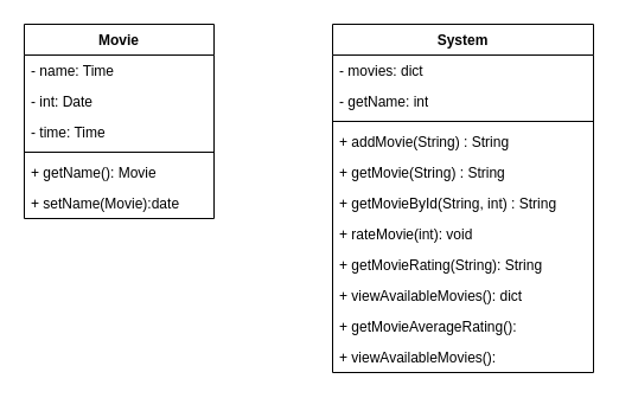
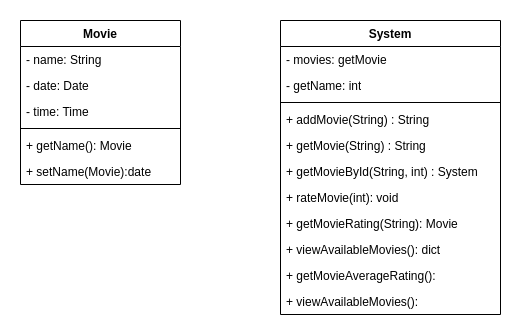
  <mxCell id="0" />
  <mxCell id="1" parent="0" />
  <mxCell id="2" value="System" style="swimlane;fontStyle=1;align=center;verticalAlign=top;childLayout=stackLayout;horizontal=1;startSize=26;horizontalStack=0;resizeParent=1;resizeParentMax=0;resizeLast=0;collapsible=1;marginBottom=0;whiteSpace=wrap;html=1;" vertex="1" parent="1"><mxGeometry x="280" y="20" width="220" height="294" as="geometry" /></mxCell>
- <mxCell id="3" value="- movies: dict" style="text;strokeColor=none;fillColor=none;align=left;verticalAlign=top;spacingLeft=4;spacingRight=4;overflow=hidden;rotatable=0;points=[[0,0.5],[1,0.5]];portConstraint=eastwest;whiteSpace=wrap;html=1;" vertex="1" parent="2"><mxGeometry y="26" width="220" height="26" as="geometry" /></mxCell>
+ <mxCell id="3" value="- movies: getMovie" style="text;strokeColor=none;fillColor=none;align=left;verticalAlign=top;spacingLeft=4;spacingRight=4;overflow=hidden;rotatable=0;points=[[0,0.5],[1,0.5]];portConstraint=eastwest;whiteSpace=wrap;html=1;" vertex="1" parent="2"><mxGeometry y="26" width="220" height="26" as="geometry" /></mxCell>
  <mxCell id="4" value="- getName: int" style="text;strokeColor=none;fillColor=none;align=left;verticalAlign=top;spacingLeft=4;spacingRight=4;overflow=hidden;rotatable=0;points=[[0,0.5],[1,0.5]];portConstraint=eastwest;whiteSpace=wrap;html=1;" vertex="1" parent="2"><mxGeometry y="52" width="220" height="26" as="geometry" /></mxCell>
  <mxCell id="5" value="" style="line;strokeWidth=1;fillColor=none;align=left;verticalAlign=middle;spacingTop=-1;spacingLeft=3;spacingRight=3;rotatable=0;labelPosition=right;points=[];portConstraint=eastwest;strokeColor=inherit;" vertex="1" parent="2"><mxGeometry y="78" width="220" height="8" as="geometry" /></mxCell>
  <mxCell id="6" value="+ addMovie(String) : String&amp;nbsp;" style="text;strokeColor=none;fillColor=none;align=left;verticalAlign=top;spacingLeft=4;spacingRight=4;overflow=hidden;rotatable=0;points=[[0,0.5],[1,0.5]];portConstraint=eastwest;whiteSpace=wrap;html=1;" vertex="1" parent="2"><mxGeometry y="86" width="220" height="26" as="geometry" /></mxCell>
  <mxCell id="7" value="+ getMovie(String) : String" style="text;strokeColor=none;fillColor=none;align=left;verticalAlign=top;spacingLeft=4;spacingRight=4;overflow=hidden;rotatable=0;points=[[0,0.5],[1,0.5]];portConstraint=eastwest;whiteSpace=wrap;html=1;" vertex="1" parent="2"><mxGeometry y="112" width="220" height="26" as="geometry" /></mxCell>
- <mxCell id="8" value="+ getMovieById(String, int) : String" style="text;strokeColor=none;fillColor=none;align=left;verticalAlign=top;spacingLeft=4;spacingRight=4;overflow=hidden;rotatable=0;points=[[0,0.5],[1,0.5]];portConstraint=eastwest;whiteSpace=wrap;html=1;" vertex="1" parent="2"><mxGeometry y="138" width="220" height="26" as="geometry" /></mxCell>
+ <mxCell id="8" value="+ getMovieById(String, int) : System" style="text;strokeColor=none;fillColor=none;align=left;verticalAlign=top;spacingLeft=4;spacingRight=4;overflow=hidden;rotatable=0;points=[[0,0.5],[1,0.5]];portConstraint=eastwest;whiteSpace=wrap;html=1;" vertex="1" parent="2"><mxGeometry y="138" width="220" height="26" as="geometry" /></mxCell>
  <mxCell id="9" value="+ rateMovie(int): void" style="text;strokeColor=none;fillColor=none;align=left;verticalAlign=top;spacingLeft=4;spacingRight=4;overflow=hidden;rotatable=0;points=[[0,0.5],[1,0.5]];portConstraint=eastwest;whiteSpace=wrap;html=1;" vertex="1" parent="2"><mxGeometry y="164" width="220" height="26" as="geometry" /></mxCell>
- <mxCell id="10" value="+ getMovieRating(String): String" style="text;strokeColor=none;fillColor=none;align=left;verticalAlign=top;spacingLeft=4;spacingRight=4;overflow=hidden;rotatable=0;points=[[0,0.5],[1,0.5]];portConstraint=eastwest;whiteSpace=wrap;html=1;" vertex="1" parent="2"><mxGeometry y="190" width="220" height="26" as="geometry" /></mxCell>
+ <mxCell id="10" value="+ getMovieRating(String): Movie" style="text;strokeColor=none;fillColor=none;align=left;verticalAlign=top;spacingLeft=4;spacingRight=4;overflow=hidden;rotatable=0;points=[[0,0.5],[1,0.5]];portConstraint=eastwest;whiteSpace=wrap;html=1;" vertex="1" parent="2"><mxGeometry y="190" width="220" height="26" as="geometry" /></mxCell>
  <mxCell id="11" value="+ viewAvailableMovies(): dict" style="text;strokeColor=none;fillColor=none;align=left;verticalAlign=top;spacingLeft=4;spacingRight=4;overflow=hidden;rotatable=0;points=[[0,0.5],[1,0.5]];portConstraint=eastwest;whiteSpace=wrap;html=1;" vertex="1" parent="2"><mxGeometry y="216" width="220" height="26" as="geometry" /></mxCell>
  <mxCell id="12" value="+ getMovieAverageRating():" style="text;strokeColor=none;fillColor=none;align=left;verticalAlign=top;spacingLeft=4;spacingRight=4;overflow=hidden;rotatable=0;points=[[0,0.5],[1,0.5]];portConstraint=eastwest;whiteSpace=wrap;html=1;" vertex="1" parent="2"><mxGeometry y="242" width="220" height="26" as="geometry" /></mxCell>
  <mxCell id="13" value="+ viewAvailableMovies():" style="text;strokeColor=none;fillColor=none;align=left;verticalAlign=top;spacingLeft=4;spacingRight=4;overflow=hidden;rotatable=0;points=[[0,0.5],[1,0.5]];portConstraint=eastwest;whiteSpace=wrap;html=1;" vertex="1" parent="2"><mxGeometry y="268" width="220" height="26" as="geometry" /></mxCell>
  <mxCell id="14" value="Movie" style="swimlane;fontStyle=1;align=center;verticalAlign=top;childLayout=stackLayout;horizontal=1;startSize=26;horizontalStack=0;resizeParent=1;resizeParentMax=0;resizeLast=0;collapsible=1;marginBottom=0;whiteSpace=wrap;html=1;" vertex="1" parent="1"><mxGeometry x="20" y="20" width="160" height="164" as="geometry" /></mxCell>
- <mxCell id="15" value="- name: Time" style="text;strokeColor=none;fillColor=none;align=left;verticalAlign=top;spacingLeft=4;spacingRight=4;overflow=hidden;rotatable=0;points=[[0,0.5],[1,0.5]];portConstraint=eastwest;whiteSpace=wrap;html=1;" vertex="1" parent="14"><mxGeometry y="26" width="160" height="26" as="geometry" /></mxCell>
- <mxCell id="16" value="- int: Date" style="text;strokeColor=none;fillColor=none;align=left;verticalAlign=top;spacingLeft=4;spacingRight=4;overflow=hidden;rotatable=0;points=[[0,0.5],[1,0.5]];portConstraint=eastwest;whiteSpace=wrap;html=1;" vertex="1" parent="14"><mxGeometry y="52" width="160" height="26" as="geometry" /></mxCell>
+ <mxCell id="15" value="- name: String" style="text;strokeColor=none;fillColor=none;align=left;verticalAlign=top;spacingLeft=4;spacingRight=4;overflow=hidden;rotatable=0;points=[[0,0.5],[1,0.5]];portConstraint=eastwest;whiteSpace=wrap;html=1;" vertex="1" parent="14"><mxGeometry y="26" width="160" height="26" as="geometry" /></mxCell>
+ <mxCell id="16" value="- date: Date" style="text;strokeColor=none;fillColor=none;align=left;verticalAlign=top;spacingLeft=4;spacingRight=4;overflow=hidden;rotatable=0;points=[[0,0.5],[1,0.5]];portConstraint=eastwest;whiteSpace=wrap;html=1;" vertex="1" parent="14"><mxGeometry y="52" width="160" height="26" as="geometry" /></mxCell>
  <mxCell id="17" value="- time: Time" style="text;strokeColor=none;fillColor=none;align=left;verticalAlign=top;spacingLeft=4;spacingRight=4;overflow=hidden;rotatable=0;points=[[0,0.5],[1,0.5]];portConstraint=eastwest;whiteSpace=wrap;html=1;" vertex="1" parent="14"><mxGeometry y="78" width="160" height="26" as="geometry" /></mxCell>
  <mxCell id="18" value="" style="line;strokeWidth=1;fillColor=none;align=left;verticalAlign=middle;spacingTop=-1;spacingLeft=3;spacingRight=3;rotatable=0;labelPosition=right;points=[];portConstraint=eastwest;strokeColor=inherit;" vertex="1" parent="14"><mxGeometry y="104" width="160" height="8" as="geometry" /></mxCell>
  <mxCell id="19" value="+ getName(): Movie" style="text;strokeColor=none;fillColor=none;align=left;verticalAlign=top;spacingLeft=4;spacingRight=4;overflow=hidden;rotatable=0;points=[[0,0.5],[1,0.5]];portConstraint=eastwest;whiteSpace=wrap;html=1;" vertex="1" parent="14"><mxGeometry y="112" width="160" height="26" as="geometry" /></mxCell>
  <mxCell id="20" value="+ setName(Movie):date" style="text;strokeColor=none;fillColor=none;align=left;verticalAlign=top;spacingLeft=4;spacingRight=4;overflow=hidden;rotatable=0;points=[[0,0.5],[1,0.5]];portConstraint=eastwest;whiteSpace=wrap;html=1;" vertex="1" parent="14"><mxGeometry y="138" width="160" height="26" as="geometry" /></mxCell>
